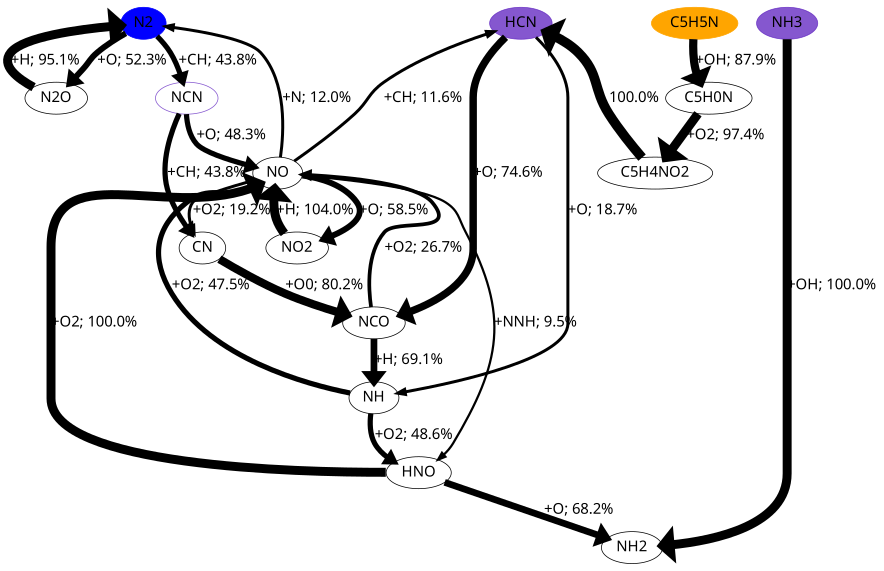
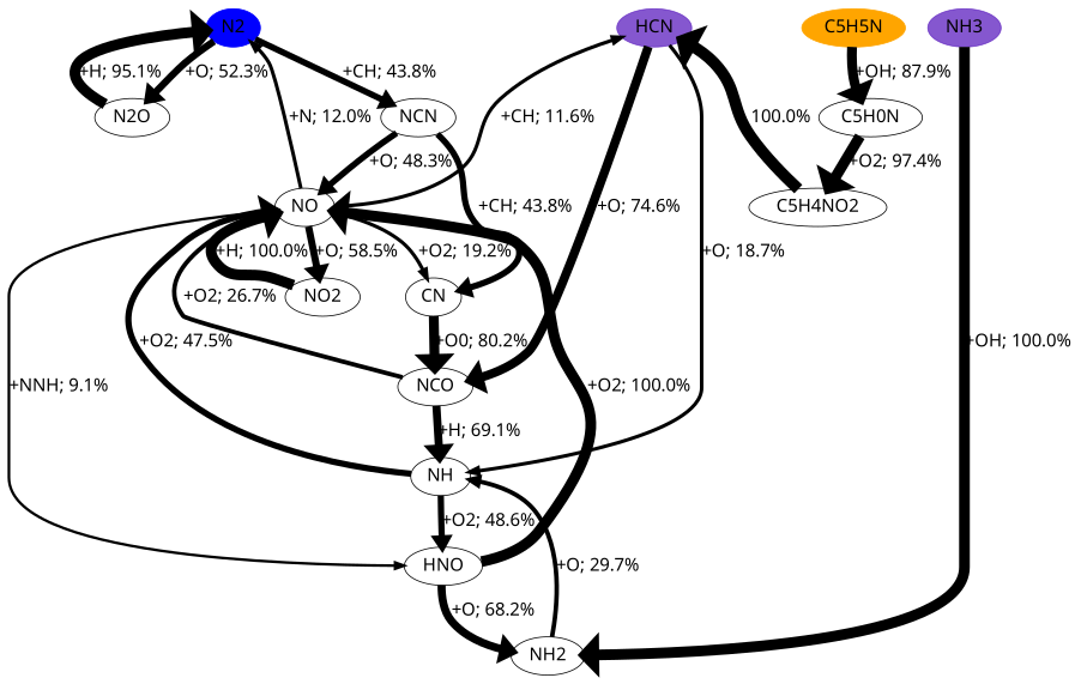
  digraph {
    b="0,0,1558,558"
    fontname="Noto Sans"
    rankdir=TB
    node [fontname="Noto Sans" fontsize=20]
    edge [fontcolor=black fontname="Noto Sans" fontsize=20 penwidth=7]
    N2 [color=blue fillcolor=blue style=filled]
    HCN [color="#500dbab1" fillcolor="#500dbab1" style=filled]
    C5H5N [color=orange fillcolor=orange style=filled]
    NH3 [color="#500dbab1" fillcolor="#500dbab1" style=filled]
    N2O
-   NCN [color="#500dbab1"]
+   NCN
    NH
    NCO
    n9 [label=C5H0N]
    NH2
    NO
    HNO
    NO2
    CN
    C5H4NO2
    subgraph sub_1 {
      rank=source
      N2
      HCN
      C5H5N
      NH3
    }
    N2 -> N2O [label="+O; 52.3%" penwidth=8]
    N2 -> NCN [label="+CH; 43.8%"]
    HCN -> NH [label="+O; 18.7%" penwidth=4]
    HCN -> NCO [label="+O; 74.6%" penwidth=10]
    C5H5N -> n9 [label="+OH; 87.9%" penwidth=11]
    NH3 -> NH2 [label="+OH; 100.0%" penwidth=12]
    N2O -> N2 [label="+H; 95.1%" penwidth=12]
    NCN -> NO [label="+O; 48.3%"]
    NCN -> CN [label="+CH; 43.8%"]
    NH -> NO [label="+O2; 47.5%"]
    NH -> HNO [label="+O2; 48.6%"]
    NCO -> NH [label="+H; 69.1%" penwidth=9]
    NCO -> NO [label="+O2; 26.7%" penwidth=5]
    n9 -> C5H4NO2 [label="+O2; 97.4%" penwidth=12]
+   NH2 -> NH [label="+O; 29.7%" penwidth=5]
    NO -> N2 [label="+N; 12.0%" penwidth=4]
    NO -> HCN [label="+CH; 11.6%" penwidth=4]
-   NO -> HNO [label="+NNH; 9.5%" penwidth=3]
+   NO -> HNO [label="+NNH; 9.1%" penwidth=3]
    NO -> NO2 [label="+O; 58.5%" penwidth=8]
    NO -> CN [label="+O2; 19.2%" penwidth=4]
    HNO -> NH2 [label="+O; 68.2%" penwidth=9]
    HNO -> NO [label="+O2; 100.0%" penwidth=12]
-   NO2 -> NO [label="+H; 104.0%" penwidth=12]
+   NO2 -> NO [label="+H; 100.0%" penwidth=12]
    CN -> NCO [label="+O0; 80.2%" penwidth=11]
    C5H4NO2 -> HCN [label="100.0%" penwidth=13]
  }
